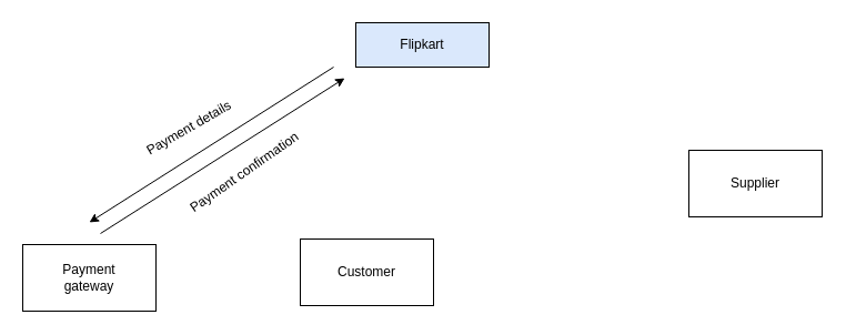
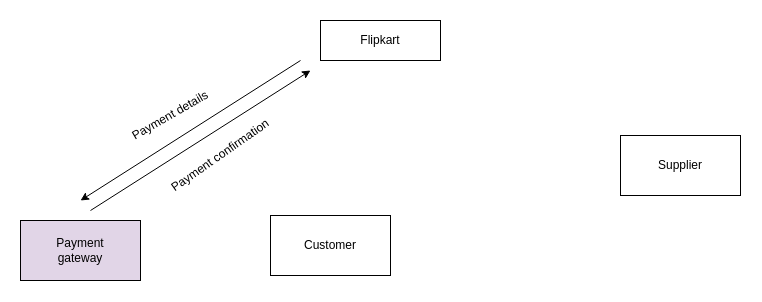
  <mxCell id="0" />
  <mxCell id="1" parent="0" />
- <mxCell id="2" value="Flipkart" style="rounded=0;whiteSpace=wrap;html=1;fillColor=#dae8fc;" vertex="1" parent="1"><mxGeometry x="320" y="20" width="120" height="40" as="geometry" /></mxCell>
- <mxCell id="3" value="Payment&lt;div&gt;gateway&lt;/div&gt;" style="rounded=0;whiteSpace=wrap;html=1;" vertex="1" parent="1"><mxGeometry x="20" y="220" width="120" height="60" as="geometry" /></mxCell>
+ <mxCell id="2" value="Flipkart" style="rounded=0;whiteSpace=wrap;html=1;" vertex="1" parent="1"><mxGeometry x="320" y="20" width="120" height="40" as="geometry" /></mxCell>
+ <mxCell id="3" value="Payment&lt;div&gt;gateway&lt;/div&gt;" style="rounded=0;whiteSpace=wrap;html=1;fillColor=#e1d5e7;" vertex="1" parent="1"><mxGeometry x="20" y="220" width="120" height="60" as="geometry" /></mxCell>
  <mxCell id="4" value="Customer" style="rounded=0;whiteSpace=wrap;html=1;" vertex="1" parent="1"><mxGeometry x="270" y="215" width="120" height="60" as="geometry" /></mxCell>
  <mxCell id="5" value="Supplier" style="rounded=0;whiteSpace=wrap;html=1;" vertex="1" parent="1"><mxGeometry x="620" y="135" width="120" height="60" as="geometry" /></mxCell>
  <mxCell id="6" value="" style="endArrow=classic;html=1;rounded=0;" edge="1" parent="1"><mxGeometry width="50" height="50" relative="1" as="geometry"><mxPoint x="90" y="210" as="sourcePoint" /><mxPoint x="310" y="70" as="targetPoint" /></mxGeometry></mxCell>
  <mxCell id="7" value="" style="endArrow=classic;html=1;rounded=0;" edge="1" parent="1"><mxGeometry width="50" height="50" relative="1" as="geometry"><mxPoint x="300" y="60" as="sourcePoint" /><mxPoint x="80" y="200" as="targetPoint" /></mxGeometry></mxCell>
  <mxCell id="8" value="Payment details" style="text;html=1;align=center;verticalAlign=middle;whiteSpace=wrap;rounded=0;rotation=-30;" vertex="1" parent="1"><mxGeometry x="100" y="100" width="140" height="30" as="geometry" /></mxCell>
  <mxCell id="9" value="Payment confirmation" style="text;html=1;align=center;verticalAlign=middle;whiteSpace=wrap;rounded=0;rotation=-35;portConstraintRotation=0;" vertex="1" parent="1"><mxGeometry x="150" y="140" width="140" height="30" as="geometry" /></mxCell>
